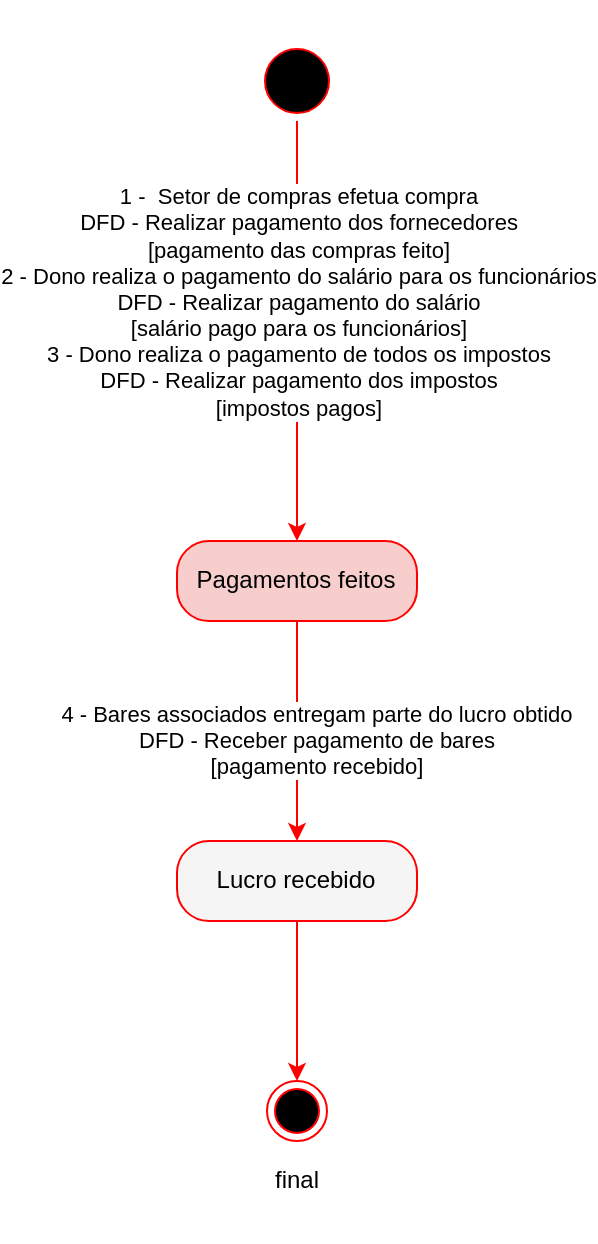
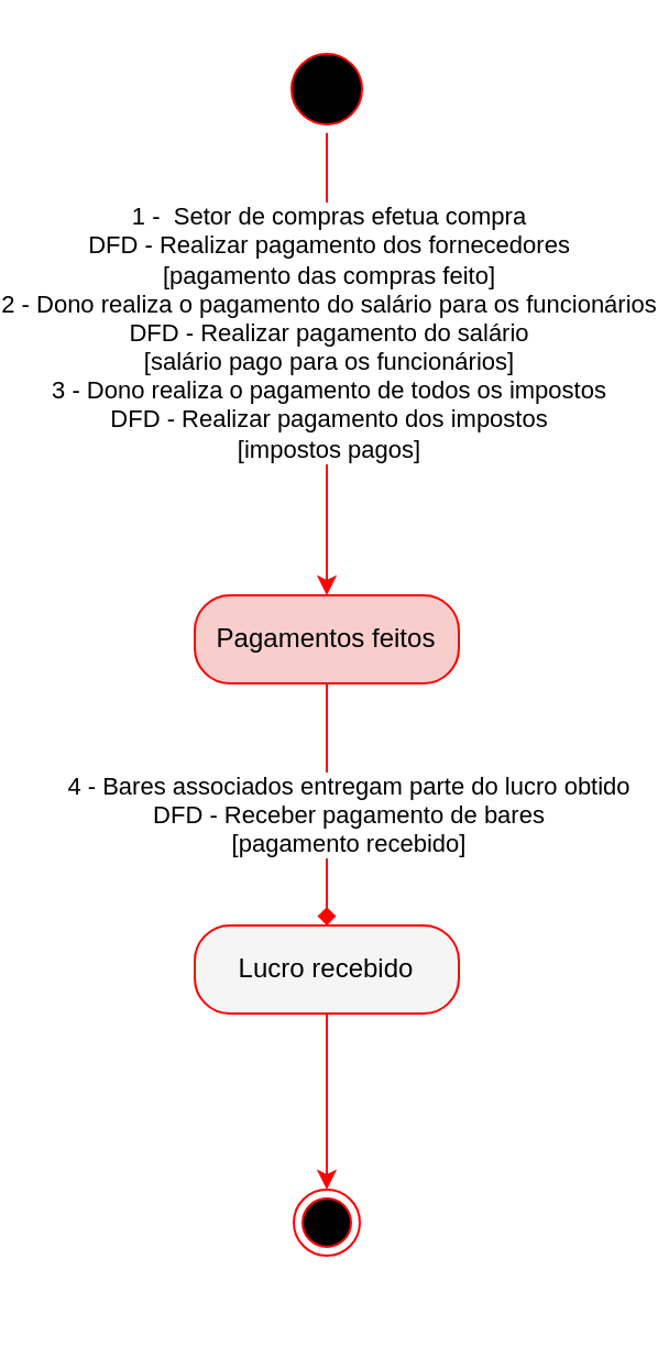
  <mxCell id="0" />
  <mxCell id="1" parent="0" />
  <mxCell id="2" value="" style="ellipse;html=1;shape=endState;fillColor=#000000;strokeColor=#ff0000;" parent="1" vertex="1"><mxGeometry x="65" y="540" width="30" height="30" as="geometry" /></mxCell>
  <mxCell id="3" style="edgeStyle=orthogonalEdgeStyle;rounded=0;orthogonalLoop=1;jettySize=auto;html=1;exitX=0.5;exitY=1;exitDx=0;exitDy=0;entryX=0.5;entryY=0;entryDx=0;entryDy=0;strokeColor=#FF0000;" parent="1" source="5" target="9" edge="1"><mxGeometry relative="1" as="geometry" /></mxCell>
  <mxCell id="4" value="&lt;div&gt;1 -&amp;nbsp; Setor de compras efetua compra&lt;/div&gt;&lt;div&gt;DFD - Realizar pagamento dos fornecedores&lt;/div&gt;&lt;div&gt;[pagamento das compras feito]&lt;/div&gt;&lt;div&gt;2 - Dono realiza o pagamento do salário para os funcionários&lt;/div&gt;&lt;div&gt;DFD - Realizar pagamento do salário&lt;/div&gt;&lt;div&gt;[salário pago para os funcionários]&lt;/div&gt;&lt;div&gt;3 - Dono realiza o pagamento de todos os impostos&lt;/div&gt;&lt;div&gt;DFD - Realizar pagamento dos impostos&lt;/div&gt;&lt;div&gt;[impostos pagos]&lt;/div&gt;" style="edgeLabel;html=1;align=center;verticalAlign=middle;resizable=0;points=[];" parent="3" vertex="1" connectable="0"><mxGeometry x="-0.2" relative="1" as="geometry"><mxPoint y="6" as="offset" /></mxGeometry></mxCell>
  <mxCell id="5" value="" style="ellipse;html=1;shape=startState;fillColor=#000000;strokeColor=#ff0000;" parent="1" vertex="1"><mxGeometry x="60" y="20" width="40" height="40" as="geometry" /></mxCell>
  <mxCell id="6" style="edgeStyle=orthogonalEdgeStyle;rounded=0;orthogonalLoop=1;jettySize=auto;html=1;exitX=0.5;exitY=1;exitDx=0;exitDy=0;strokeColor=#FF0000;" parent="1" source="7" target="2" edge="1"><mxGeometry relative="1" as="geometry" /></mxCell>
  <mxCell id="7" value="Lucro recebido" style="rounded=1;whiteSpace=wrap;html=1;arcSize=40;fontColor=#000000;fillColor=#f5f5f5;strokeColor=#ff0000;" parent="1" vertex="1"><mxGeometry x="20" y="420" width="120" height="40" as="geometry" /></mxCell>
- <mxCell id="8" value="4 - Bares associados entregam parte do lucro obtido&lt;br&gt;DFD - Receber pagamento de bares&lt;br&gt;[pagamento recebido]" style="edgeStyle=orthogonalEdgeStyle;rounded=0;orthogonalLoop=1;jettySize=auto;html=1;exitX=0.5;exitY=1;exitDx=0;exitDy=0;strokeColor=#FF0000;" parent="1" source="9" target="7" edge="1"><mxGeometry x="0.091" y="10" relative="1" as="geometry"><Array as="points"><mxPoint x="80" y="360" /><mxPoint x="80" y="360" /></Array><mxPoint as="offset" /></mxGeometry></mxCell>
+ <mxCell id="8" value="4 - Bares associados entregam parte do lucro obtido&lt;br&gt;DFD - Receber pagamento de bares&lt;br&gt;[pagamento recebido]" style="edgeStyle=orthogonalEdgeStyle;rounded=0;orthogonalLoop=1;jettySize=auto;html=1;exitX=0.5;exitY=1;exitDx=0;exitDy=0;strokeColor=#FF0000;endArrow=diamond;" parent="1" source="9" target="7" edge="1"><mxGeometry x="0.091" y="10" relative="1" as="geometry"><Array as="points"><mxPoint x="80" y="360" /><mxPoint x="80" y="360" /></Array><mxPoint as="offset" /></mxGeometry></mxCell>
  <mxCell id="9" value="Pagamentos feitos" style="rounded=1;whiteSpace=wrap;html=1;arcSize=40;fontColor=#000000;fillColor=#f8cecc;strokeColor=#ff0000;" parent="1" vertex="1"><mxGeometry x="20" y="270" width="120" height="40" as="geometry" /></mxCell>
- <mxCell id="10" value="final" style="text;html=1;align=center;verticalAlign=middle;resizable=0;points=[];autosize=1;" vertex="1" parent="1"><mxGeometry x="60" y="580" width="40" height="20" as="geometry" /></mxCell>
